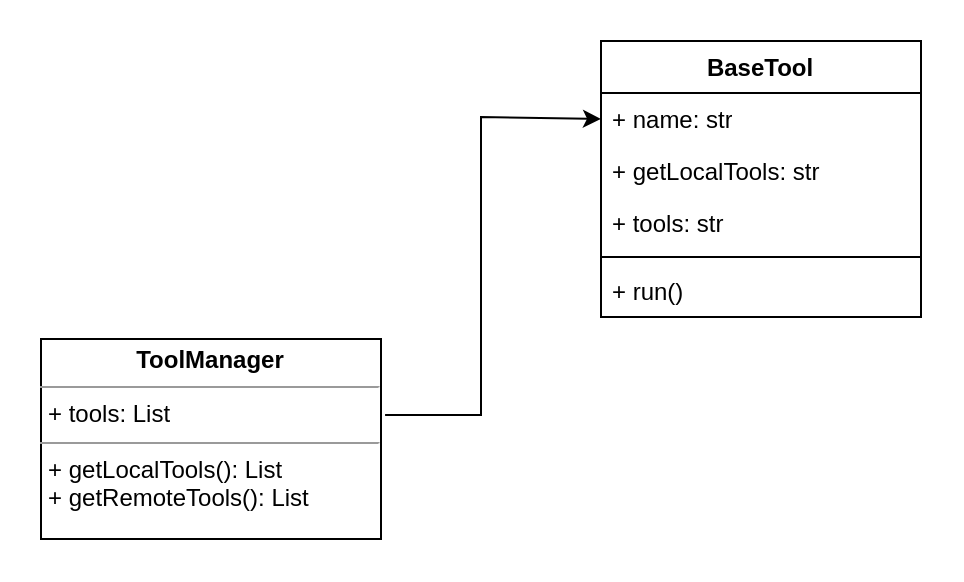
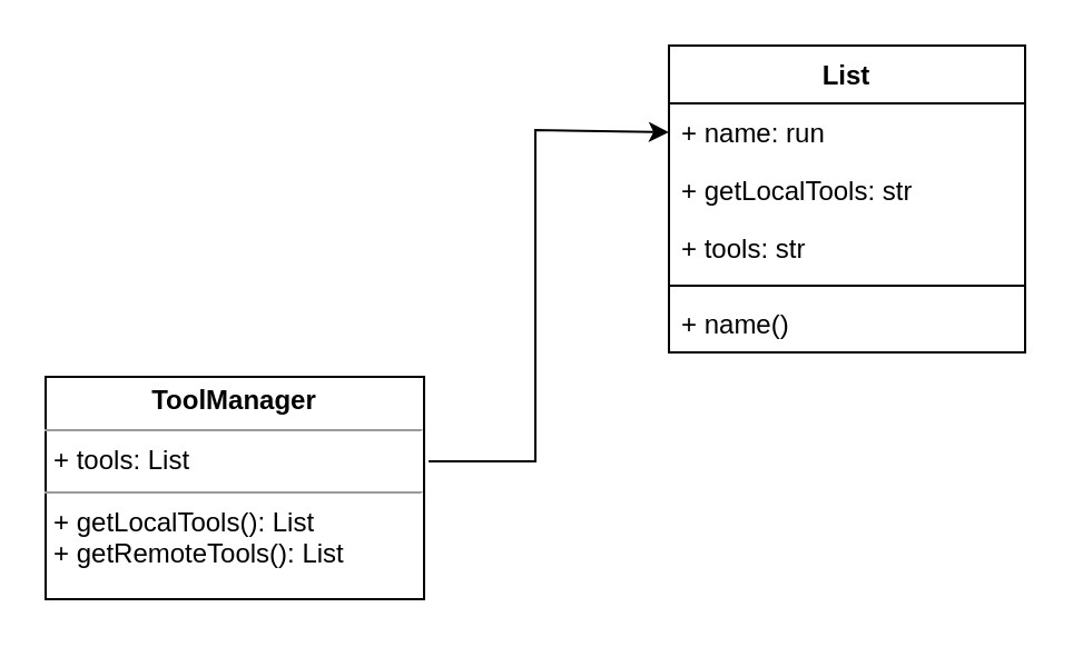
  <mxCell id="0" />
  <mxCell id="1" parent="0" />
  <mxCell id="2" value="" style="group" vertex="1" connectable="0" parent="1"><mxGeometry x="20" y="20" width="440" height="249" as="geometry" /></mxCell>
  <mxCell id="3" value="&lt;p style=&quot;margin:0px;margin-top:4px;text-align:center;&quot;&gt;&lt;b&gt;ToolManager&lt;/b&gt;&lt;/p&gt;&lt;hr size=&quot;1&quot;&gt;&lt;p style=&quot;margin:0px;margin-left:4px;&quot;&gt;+ tools: List&lt;/p&gt;&lt;hr size=&quot;1&quot;&gt;&lt;p style=&quot;margin:0px;margin-left:4px;&quot;&gt;+ getLocalTools(): List&lt;/p&gt;&lt;p style=&quot;margin:0px;margin-left:4px;&quot;&gt;+ getRemoteTools(): List&lt;/p&gt;" style="verticalAlign=top;align=left;overflow=fill;fontSize=12;fontFamily=Helvetica;html=1;whiteSpace=wrap;" vertex="1" parent="2"><mxGeometry y="149" width="170" height="100" as="geometry" /></mxCell>
- <mxCell id="4" value="BaseTool" style="swimlane;fontStyle=1;align=center;verticalAlign=top;childLayout=stackLayout;horizontal=1;startSize=26;horizontalStack=0;resizeParent=1;resizeParentMax=0;resizeLast=0;collapsible=1;marginBottom=0;whiteSpace=wrap;html=1;" vertex="1" parent="2"><mxGeometry x="280" width="160" height="138" as="geometry"><mxRectangle x="330" y="320" width="100" height="30" as="alternateBounds" /></mxGeometry></mxCell>
- <mxCell id="5" value="+ name: str" style="text;strokeColor=none;fillColor=none;align=left;verticalAlign=top;spacingLeft=4;spacingRight=4;overflow=hidden;rotatable=0;points=[[0,0.5],[1,0.5]];portConstraint=eastwest;whiteSpace=wrap;html=1;" vertex="1" parent="4"><mxGeometry y="26" width="160" height="26" as="geometry" /></mxCell>
+ <mxCell id="4" value="List" style="swimlane;fontStyle=1;align=center;verticalAlign=top;childLayout=stackLayout;horizontal=1;startSize=26;horizontalStack=0;resizeParent=1;resizeParentMax=0;resizeLast=0;collapsible=1;marginBottom=0;whiteSpace=wrap;html=1;" vertex="1" parent="2"><mxGeometry x="280" width="160" height="138" as="geometry"><mxRectangle x="330" y="320" width="100" height="30" as="alternateBounds" /></mxGeometry></mxCell>
+ <mxCell id="5" value="+ name: run" style="text;strokeColor=none;fillColor=none;align=left;verticalAlign=top;spacingLeft=4;spacingRight=4;overflow=hidden;rotatable=0;points=[[0,0.5],[1,0.5]];portConstraint=eastwest;whiteSpace=wrap;html=1;" vertex="1" parent="4"><mxGeometry y="26" width="160" height="26" as="geometry" /></mxCell>
  <mxCell id="6" value="+ getLocalTools: str" style="text;strokeColor=none;fillColor=none;align=left;verticalAlign=top;spacingLeft=4;spacingRight=4;overflow=hidden;rotatable=0;points=[[0,0.5],[1,0.5]];portConstraint=eastwest;whiteSpace=wrap;html=1;" vertex="1" parent="4"><mxGeometry y="52" width="160" height="26" as="geometry" /></mxCell>
  <mxCell id="7" value="+ tools: str" style="text;strokeColor=none;fillColor=none;align=left;verticalAlign=top;spacingLeft=4;spacingRight=4;overflow=hidden;rotatable=0;points=[[0,0.5],[1,0.5]];portConstraint=eastwest;whiteSpace=wrap;html=1;" vertex="1" parent="4"><mxGeometry y="78" width="160" height="26" as="geometry" /></mxCell>
  <mxCell id="8" value="" style="line;strokeWidth=1;fillColor=none;align=left;verticalAlign=middle;spacingTop=-1;spacingLeft=3;spacingRight=3;rotatable=0;labelPosition=right;points=[];portConstraint=eastwest;strokeColor=inherit;" vertex="1" parent="4"><mxGeometry y="104" width="160" height="8" as="geometry" /></mxCell>
- <mxCell id="9" value="+ run()" style="text;strokeColor=none;fillColor=none;align=left;verticalAlign=top;spacingLeft=4;spacingRight=4;overflow=hidden;rotatable=0;points=[[0,0.5],[1,0.5]];portConstraint=eastwest;whiteSpace=wrap;html=1;" vertex="1" parent="4"><mxGeometry y="112" width="160" height="26" as="geometry" /></mxCell>
+ <mxCell id="9" value="+ name()" style="text;strokeColor=none;fillColor=none;align=left;verticalAlign=top;spacingLeft=4;spacingRight=4;overflow=hidden;rotatable=0;points=[[0,0.5],[1,0.5]];portConstraint=eastwest;whiteSpace=wrap;html=1;" vertex="1" parent="4"><mxGeometry y="112" width="160" height="26" as="geometry" /></mxCell>
  <mxCell id="10" value="" style="edgeStyle=orthogonalEdgeStyle;rounded=0;orthogonalLoop=1;jettySize=auto;html=1;entryX=0;entryY=0.5;entryDx=0;entryDy=0;exitX=1.012;exitY=0.38;exitDx=0;exitDy=0;exitPerimeter=0;" edge="1" parent="2" source="3" target="5"><mxGeometry relative="1" as="geometry"><mxPoint x="250" y="199" as="targetPoint" /><Array as="points"><mxPoint x="220" y="187" /><mxPoint x="220" y="38" /></Array></mxGeometry></mxCell>
